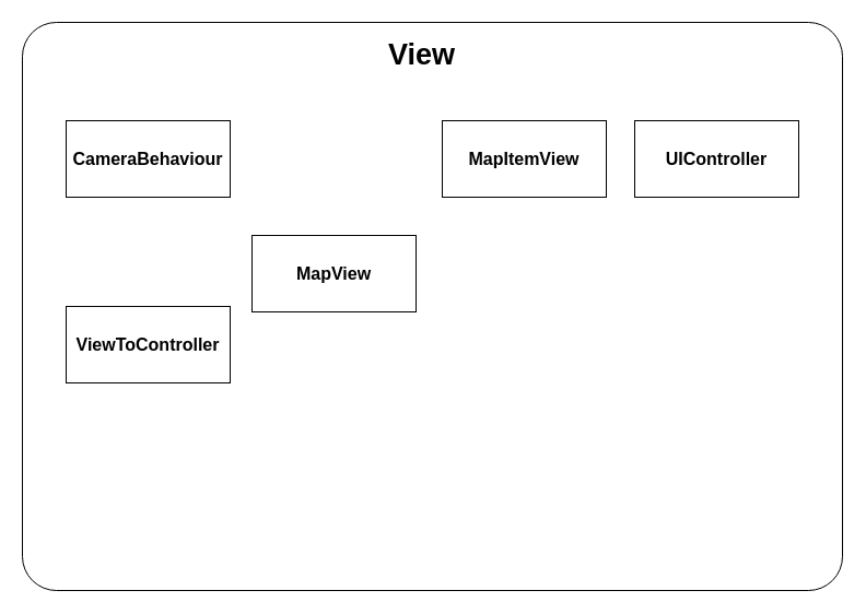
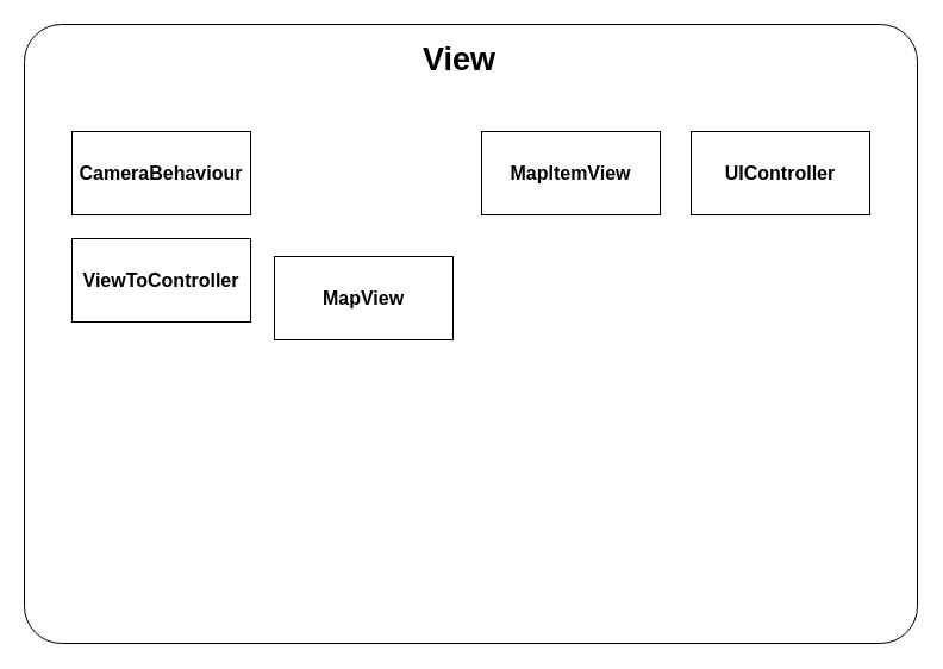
  <mxCell id="0" />
  <mxCell id="1" parent="0" />
  <mxCell id="2" value="" style="rounded=1;whiteSpace=wrap;html=1;fillColor=none;arcSize=6;" vertex="1" parent="1"><mxGeometry x="20" y="20" width="750" height="520" as="geometry" /></mxCell>
  <mxCell id="3" value="&lt;font size=&quot;1&quot;&gt;&lt;b style=&quot;font-size: 27px&quot;&gt;View&lt;/b&gt;&lt;/font&gt;" style="text;html=1;strokeColor=none;fillColor=none;align=center;verticalAlign=middle;whiteSpace=wrap;rounded=0;" vertex="1" parent="1"><mxGeometry x="342.5" y="30" width="85" height="40" as="geometry" /></mxCell>
  <mxCell id="4" value="&lt;b&gt;&lt;font style=&quot;font-size: 16px&quot;&gt;CameraBehaviour&lt;/font&gt;&lt;/b&gt;" style="rounded=0;whiteSpace=wrap;html=1;" vertex="1" parent="1"><mxGeometry x="60" y="110" width="150" height="70" as="geometry" /></mxCell>
  <mxCell id="5" value="&lt;b&gt;&lt;font style=&quot;font-size: 16px&quot;&gt;MapView&lt;/font&gt;&lt;/b&gt;" style="rounded=0;whiteSpace=wrap;html=1;" vertex="1" parent="1"><mxGeometry x="230" y="215" width="150" height="70" as="geometry" /></mxCell>
  <mxCell id="6" value="&lt;b&gt;&lt;font style=&quot;font-size: 16px&quot;&gt;MapItemView&lt;/font&gt;&lt;/b&gt;" style="rounded=0;whiteSpace=wrap;html=1;" vertex="1" parent="1"><mxGeometry x="404" y="110" width="150" height="70" as="geometry" /></mxCell>
  <mxCell id="7" value="&lt;b&gt;&lt;font style=&quot;font-size: 16px&quot;&gt;UIController&lt;/font&gt;&lt;/b&gt;" style="rounded=0;whiteSpace=wrap;html=1;" vertex="1" parent="1"><mxGeometry x="580" y="110" width="150" height="70" as="geometry" /></mxCell>
- <mxCell id="8" value="&lt;span style=&quot;font-size: 16px&quot;&gt;&lt;b&gt;ViewToController&lt;/b&gt;&lt;/span&gt;" style="rounded=0;whiteSpace=wrap;html=1;" vertex="1" parent="1"><mxGeometry x="60" y="280" width="150" height="70" as="geometry" /></mxCell>
+ <mxCell id="8" value="&lt;span style=&quot;font-size: 16px&quot;&gt;&lt;b&gt;ViewToController&lt;/b&gt;&lt;/span&gt;" style="rounded=0;whiteSpace=wrap;html=1;" vertex="1" parent="1"><mxGeometry x="60" y="200" width="150" height="70" as="geometry" /></mxCell>
